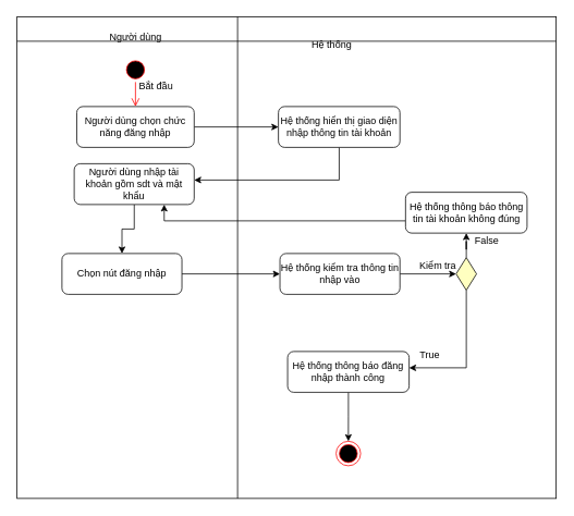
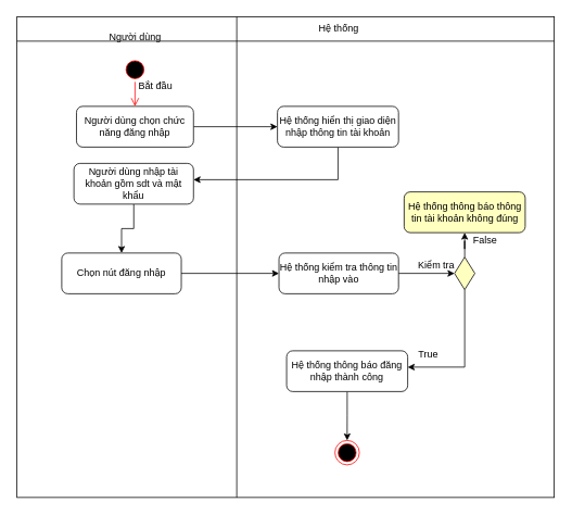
  <mxCell id="0" />
  <mxCell id="1" parent="0" />
  <mxCell id="2" value="" style="shape=internalStorage;whiteSpace=wrap;html=1;backgroundOutline=1;dx=270;dy=30;" parent="1" vertex="1"><mxGeometry x="20" y="20" width="660" height="590" as="geometry" /></mxCell>
  <mxCell id="3" value="Người dùng" style="text;html=1;align=center;verticalAlign=middle;resizable=0;points=[];autosize=1;strokeColor=none;fillColor=none;" parent="1" vertex="1"><mxGeometry x="120" y="30" width="90" height="30" as="geometry" /></mxCell>
- <mxCell id="4" value="Hệ thống" style="text;html=1;align=center;verticalAlign=middle;resizable=0;points=[];autosize=1;strokeColor=none;fillColor=none;" parent="1" vertex="1"><mxGeometry x="370" y="40" width="70" height="30" as="geometry" /></mxCell>
+ <mxCell id="4" value="Hệ thống" style="text;html=1;align=center;verticalAlign=middle;resizable=0;points=[];autosize=1;strokeColor=none;fillColor=none;" parent="1" vertex="1"><mxGeometry x="380" y="20" width="70" height="30" as="geometry" /></mxCell>
  <mxCell id="5" value="" style="ellipse;html=1;shape=startState;fillColor=#000000;strokeColor=#ff0000;" parent="1" vertex="1"><mxGeometry x="150" y="70" width="30" height="30" as="geometry" /></mxCell>
  <mxCell id="6" value="" style="edgeStyle=orthogonalEdgeStyle;html=1;verticalAlign=bottom;endArrow=open;endSize=8;strokeColor=#ff0000;rounded=0;" parent="1" source="5" target="9" edge="1"><mxGeometry relative="1" as="geometry"><mxPoint x="165" y="150" as="targetPoint" /></mxGeometry></mxCell>
  <mxCell id="7" value="Bắt đầu" style="text;html=1;align=center;verticalAlign=middle;resizable=0;points=[];autosize=1;strokeColor=none;fillColor=none;" parent="1" vertex="1"><mxGeometry x="160" y="90" width="60" height="30" as="geometry" /></mxCell>
  <mxCell id="8" value="" style="edgeStyle=orthogonalEdgeStyle;rounded=0;orthogonalLoop=1;jettySize=auto;html=1;" parent="1" source="9" target="11" edge="1"><mxGeometry relative="1" as="geometry" /></mxCell>
  <mxCell id="9" value="Người dùng chọn chức năng đăng nhập" style="rounded=1;whiteSpace=wrap;html=1;" parent="1" vertex="1"><mxGeometry x="93.13" y="130" width="143.75" height="50" as="geometry" /></mxCell>
  <mxCell id="10" value="" style="edgeStyle=orthogonalEdgeStyle;rounded=0;orthogonalLoop=1;jettySize=auto;html=1;" parent="1" source="11" target="13" edge="1"><mxGeometry relative="1" as="geometry"><Array as="points"><mxPoint x="415" y="220" /></Array></mxGeometry></mxCell>
  <mxCell id="11" value="Hệ thống hiển thị giao diện nhập thông tin tài khoản" style="rounded=1;whiteSpace=wrap;html=1;" parent="1" vertex="1"><mxGeometry x="340" y="130" width="148.75" height="50" as="geometry" /></mxCell>
  <mxCell id="12" value="" style="edgeStyle=orthogonalEdgeStyle;rounded=0;orthogonalLoop=1;jettySize=auto;html=1;" parent="1" source="13" target="15" edge="1"><mxGeometry relative="1" as="geometry" /></mxCell>
  <mxCell id="13" value="Người dùng nhập tài khoản gồm sdt và mật khẩu" style="rounded=1;whiteSpace=wrap;html=1;" parent="1" vertex="1"><mxGeometry x="90.01" y="200" width="146.87" height="50" as="geometry" /></mxCell>
  <mxCell id="14" value="" style="edgeStyle=orthogonalEdgeStyle;rounded=0;orthogonalLoop=1;jettySize=auto;html=1;" parent="1" source="15" target="17" edge="1"><mxGeometry relative="1" as="geometry" /></mxCell>
  <mxCell id="15" value="Chọn nút đăng nhập" style="rounded=1;whiteSpace=wrap;html=1;" parent="1" vertex="1"><mxGeometry x="75.01" y="310" width="146.87" height="50" as="geometry" /></mxCell>
  <mxCell id="16" style="edgeStyle=orthogonalEdgeStyle;rounded=0;orthogonalLoop=1;jettySize=auto;html=1;entryX=0.5;entryY=1;entryDx=0;entryDy=0;" parent="1" source="17" target="20" edge="1"><mxGeometry relative="1" as="geometry" /></mxCell>
  <mxCell id="17" value="Hệ thống kiểm tra thông tin nhập vào" style="rounded=1;whiteSpace=wrap;html=1;" parent="1" vertex="1"><mxGeometry x="341.88" y="310" width="146.87" height="50" as="geometry" /></mxCell>
  <mxCell id="18" style="edgeStyle=orthogonalEdgeStyle;rounded=0;orthogonalLoop=1;jettySize=auto;html=1;entryX=0.5;entryY=1;entryDx=0;entryDy=0;" parent="1" source="20" target="23" edge="1"><mxGeometry relative="1" as="geometry" /></mxCell>
  <mxCell id="19" style="edgeStyle=orthogonalEdgeStyle;rounded=0;orthogonalLoop=1;jettySize=auto;html=1;" parent="1" source="20" target="27" edge="1"><mxGeometry relative="1" as="geometry"><Array as="points"><mxPoint x="570" y="450" /></Array></mxGeometry></mxCell>
  <mxCell id="20" value="" style="rhombus;whiteSpace=wrap;html=1;fontColor=#000000;fillColor=#ffffc0;strokeColor=#000000;rotation=90;" parent="1" vertex="1"><mxGeometry x="550" y="322.5" width="40" height="25" as="geometry" /></mxCell>
  <mxCell id="21" value="Kiểm tra" style="text;html=1;align=center;verticalAlign=middle;resizable=0;points=[];autosize=1;strokeColor=none;fillColor=none;" parent="1" vertex="1"><mxGeometry x="500" y="310" width="70" height="30" as="geometry" /></mxCell>
- <mxCell id="22" style="edgeStyle=orthogonalEdgeStyle;rounded=0;orthogonalLoop=1;jettySize=auto;html=1;entryX=0.75;entryY=1;entryDx=0;entryDy=0;" parent="1" source="23" target="13" edge="1"><mxGeometry relative="1" as="geometry"><Array as="points"><mxPoint x="200" y="270" /></Array></mxGeometry></mxCell>
- <mxCell id="23" value="Hệ thống thông báo thông tin tài khoản không đúng" style="rounded=1;whiteSpace=wrap;html=1;" parent="1" vertex="1"><mxGeometry x="495.63" y="235" width="148.75" height="50" as="geometry" /></mxCell>
+ <mxCell id="23" value="Hệ thống thông báo thông tin tài khoản không đúng" style="rounded=1;whiteSpace=wrap;html=1;fillColor=#ffffc0;" parent="1" vertex="1"><mxGeometry x="495.63" y="235" width="148.75" height="50" as="geometry" /></mxCell>
  <mxCell id="24" value="False" style="text;html=1;align=center;verticalAlign=middle;resizable=0;points=[];autosize=1;strokeColor=none;fillColor=none;" parent="1" vertex="1"><mxGeometry x="570" y="280" width="50" height="30" as="geometry" /></mxCell>
  <mxCell id="25" value="True" style="text;html=1;align=center;verticalAlign=middle;resizable=0;points=[];autosize=1;strokeColor=none;fillColor=none;" parent="1" vertex="1"><mxGeometry x="500" y="420" width="50" height="30" as="geometry" /></mxCell>
  <mxCell id="26" style="edgeStyle=orthogonalEdgeStyle;rounded=0;orthogonalLoop=1;jettySize=auto;html=1;entryX=0.5;entryY=0;entryDx=0;entryDy=0;" parent="1" source="27" target="28" edge="1"><mxGeometry relative="1" as="geometry" /></mxCell>
  <mxCell id="27" value="Hệ thống thông báo đăng nhập thành công" style="rounded=1;whiteSpace=wrap;html=1;" parent="1" vertex="1"><mxGeometry x="351.25" y="430" width="148.75" height="50" as="geometry" /></mxCell>
  <mxCell id="28" value="" style="ellipse;html=1;shape=endState;fillColor=#000000;strokeColor=#ff0000;" parent="1" vertex="1"><mxGeometry x="410.63" y="540" width="30" height="30" as="geometry" /></mxCell>
